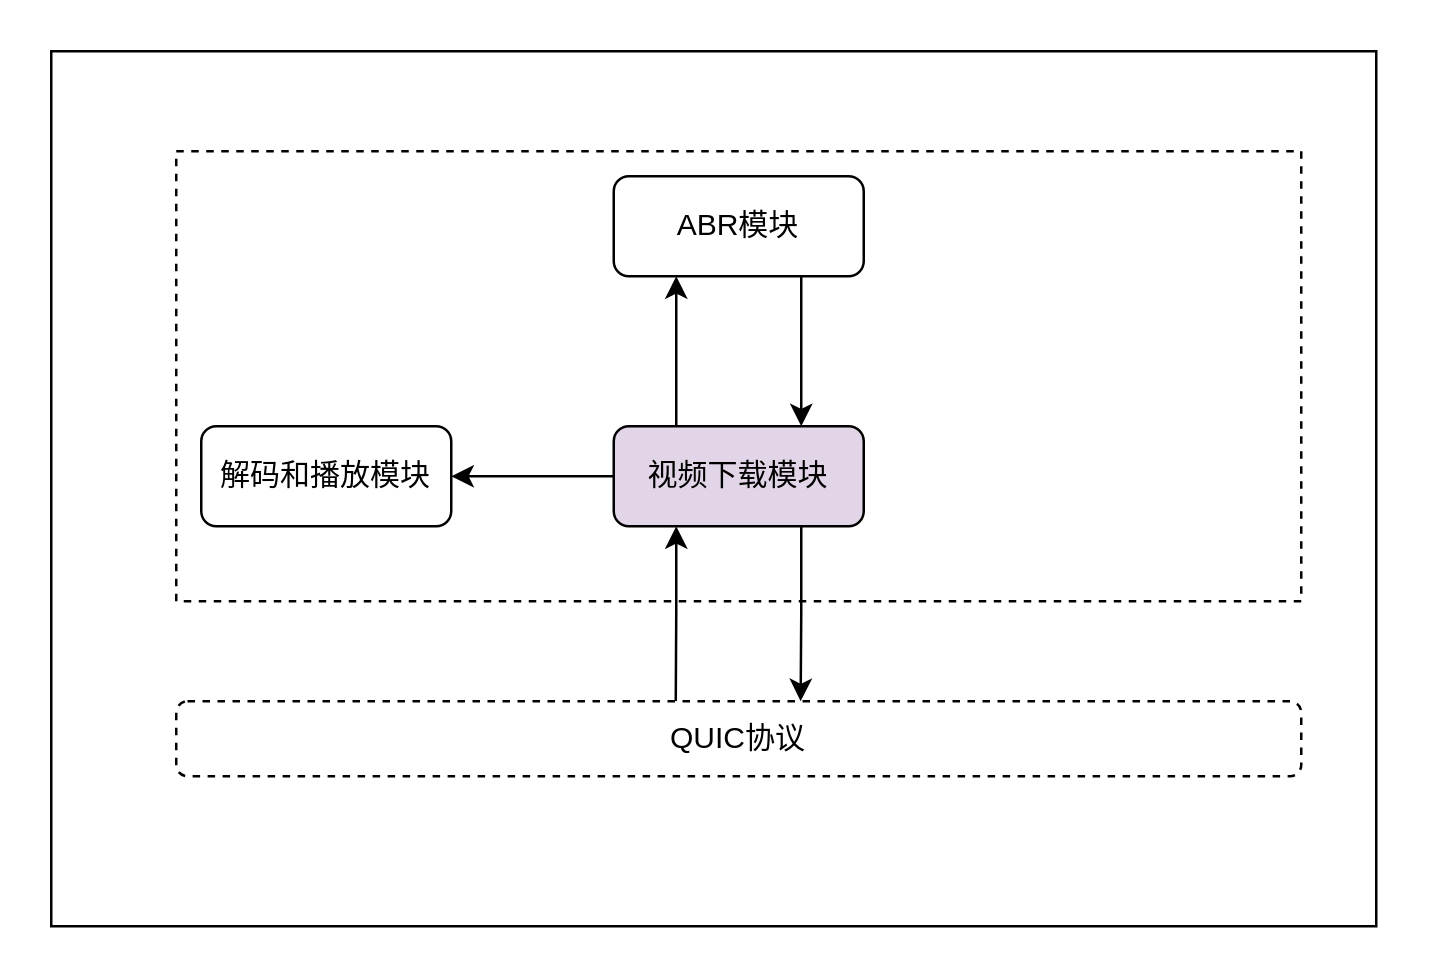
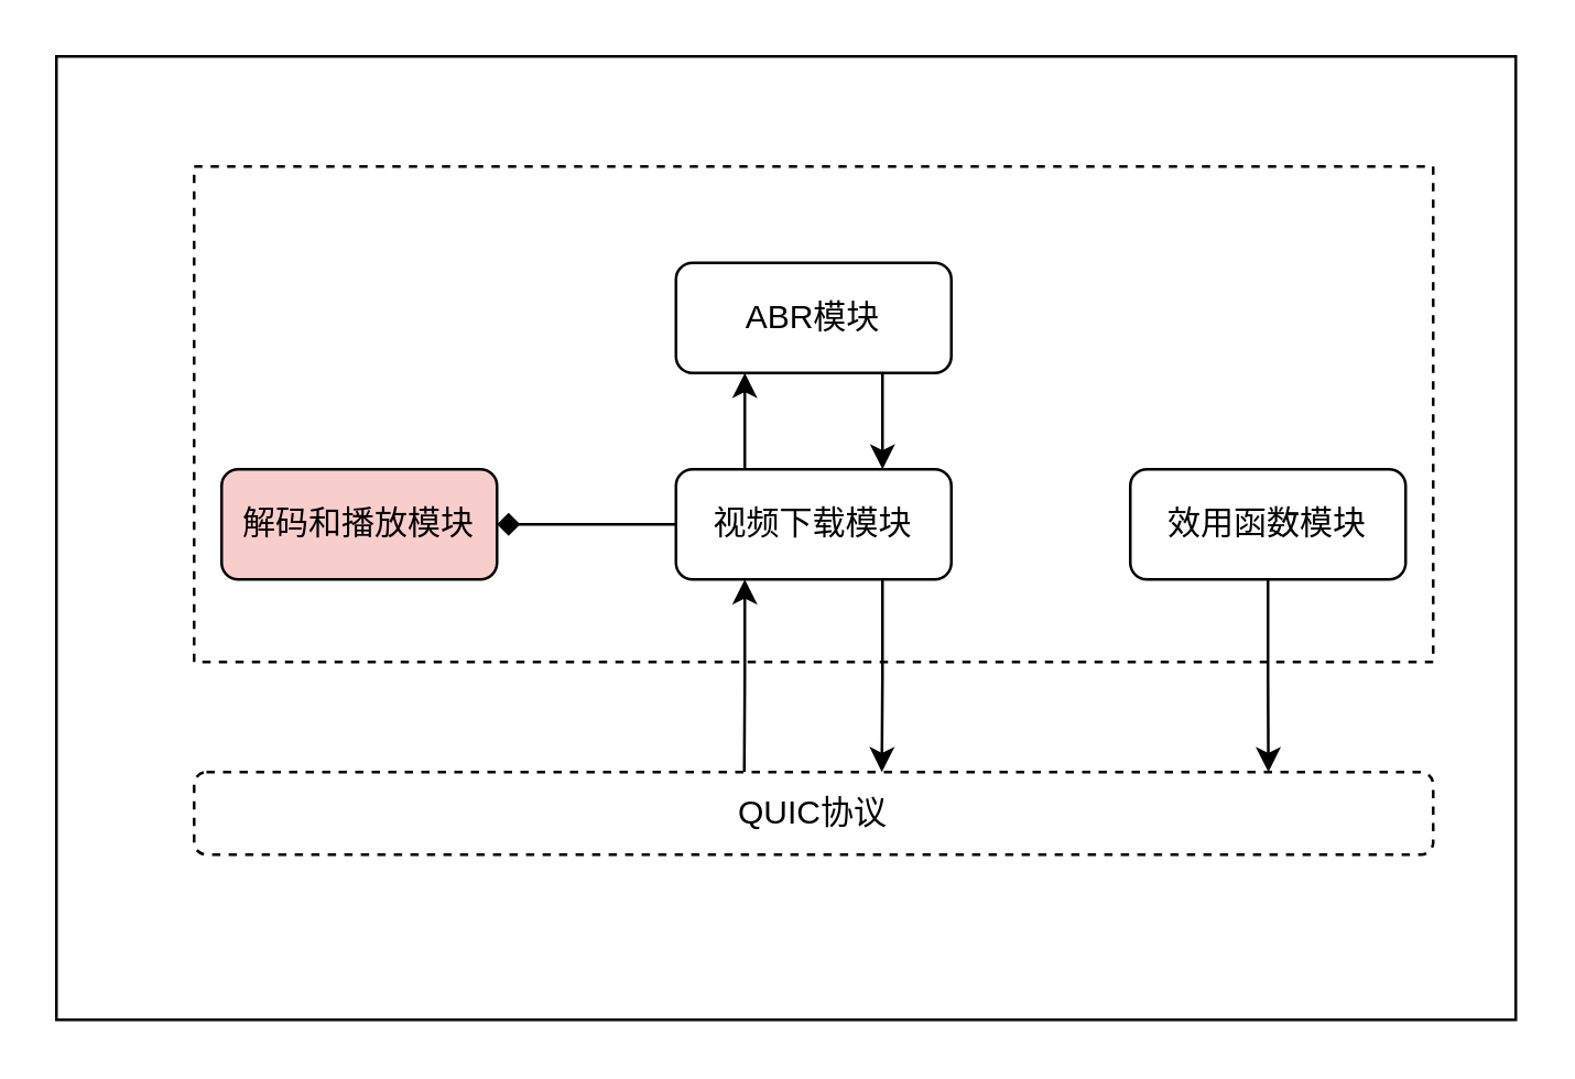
  <mxCell id="0" />
  <mxCell id="1" parent="0" />
  <mxCell id="2" value="" style="rounded=0;whiteSpace=wrap;html=1;" vertex="1" parent="1"><mxGeometry x="20" y="20" width="530" height="350" as="geometry" /></mxCell>
  <mxCell id="3" value="" style="rounded=0;whiteSpace=wrap;html=1;dashed=1;" vertex="1" parent="1"><mxGeometry x="70" y="60" width="450" height="180" as="geometry" /></mxCell>
  <mxCell id="4" style="edgeStyle=orthogonalEdgeStyle;rounded=0;orthogonalLoop=1;jettySize=auto;html=1;exitX=0.25;exitY=1;exitDx=0;exitDy=0;entryX=0.25;entryY=0;entryDx=0;entryDy=0;startArrow=classic;startFill=1;endArrow=none;endFill=0;" edge="1" parent="1" source="6" target="10"><mxGeometry relative="1" as="geometry" /></mxCell>
  <mxCell id="5" style="edgeStyle=orthogonalEdgeStyle;rounded=0;orthogonalLoop=1;jettySize=auto;html=1;exitX=0.75;exitY=1;exitDx=0;exitDy=0;entryX=0.75;entryY=0;entryDx=0;entryDy=0;" edge="1" parent="1" source="6" target="10"><mxGeometry relative="1" as="geometry" /></mxCell>
- <mxCell id="6" value="ABR模块" style="rounded=1;whiteSpace=wrap;html=1;" vertex="1" parent="1"><mxGeometry x="245" y="70" width="100" height="40" as="geometry" /></mxCell>
- <mxCell id="7" style="edgeStyle=orthogonalEdgeStyle;rounded=0;orthogonalLoop=1;jettySize=auto;html=1;" edge="1" parent="1" source="10" target="11"><mxGeometry relative="1" as="geometry" /></mxCell>
+ <mxCell id="6" value="ABR模块" style="rounded=1;whiteSpace=wrap;html=1;" vertex="1" parent="1"><mxGeometry x="245" y="95" width="100" height="40" as="geometry" /></mxCell>
+ <mxCell id="7" style="edgeStyle=orthogonalEdgeStyle;rounded=0;orthogonalLoop=1;jettySize=auto;html=1;endArrow=diamond;" edge="1" parent="1" source="10" target="11"><mxGeometry relative="1" as="geometry" /></mxCell>
  <mxCell id="8" style="edgeStyle=orthogonalEdgeStyle;rounded=0;orthogonalLoop=1;jettySize=auto;html=1;exitX=0.75;exitY=1;exitDx=0;exitDy=0;entryX=0.555;entryY=0;entryDx=0;entryDy=0;entryPerimeter=0;startArrow=none;startFill=0;endArrow=classic;endFill=1;" edge="1" parent="1" source="10" target="14"><mxGeometry relative="1" as="geometry" /></mxCell>
  <mxCell id="9" style="edgeStyle=orthogonalEdgeStyle;rounded=0;orthogonalLoop=1;jettySize=auto;html=1;exitX=0.25;exitY=1;exitDx=0;exitDy=0;entryX=0.444;entryY=0;entryDx=0;entryDy=0;entryPerimeter=0;startArrow=classic;startFill=1;endArrow=none;endFill=0;" edge="1" parent="1" source="10" target="14"><mxGeometry relative="1" as="geometry" /></mxCell>
- <mxCell id="10" value="视频下载模块" style="rounded=1;whiteSpace=wrap;html=1;fillColor=#e1d5e7;" vertex="1" parent="1"><mxGeometry x="245" y="170" width="100" height="40" as="geometry" /></mxCell>
- <mxCell id="11" value="解码和播放模块" style="rounded=1;whiteSpace=wrap;html=1;" vertex="1" parent="1"><mxGeometry x="80" y="170" width="100" height="40" as="geometry" /></mxCell>
+ <mxCell id="10" value="视频下载模块" style="rounded=1;whiteSpace=wrap;html=1;" vertex="1" parent="1"><mxGeometry x="245" y="170" width="100" height="40" as="geometry" /></mxCell>
+ <mxCell id="11" value="解码和播放模块" style="rounded=1;whiteSpace=wrap;html=1;fillColor=#f8cecc;" vertex="1" parent="1"><mxGeometry x="80" y="170" width="100" height="40" as="geometry" /></mxCell>
+ <mxCell id="12" style="edgeStyle=orthogonalEdgeStyle;rounded=0;orthogonalLoop=1;jettySize=auto;html=1;entryX=0.867;entryY=0;entryDx=0;entryDy=0;entryPerimeter=0;startArrow=none;startFill=0;endArrow=classic;endFill=1;" edge="1" parent="1" source="13" target="14"><mxGeometry relative="1" as="geometry" /></mxCell>
+ <mxCell id="13" value="效用函数模块" style="rounded=1;whiteSpace=wrap;html=1;" vertex="1" parent="1"><mxGeometry x="410" y="170" width="100" height="40" as="geometry" /></mxCell>
  <mxCell id="14" value="QUIC协议" style="rounded=1;whiteSpace=wrap;html=1;dashed=1;" vertex="1" parent="1"><mxGeometry x="70" y="280" width="450" height="30" as="geometry" /></mxCell>
